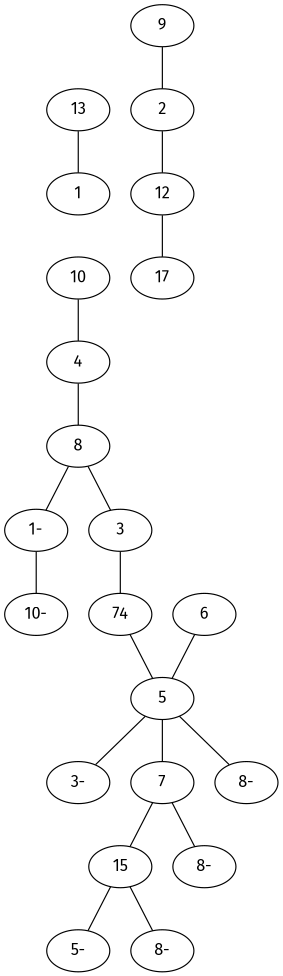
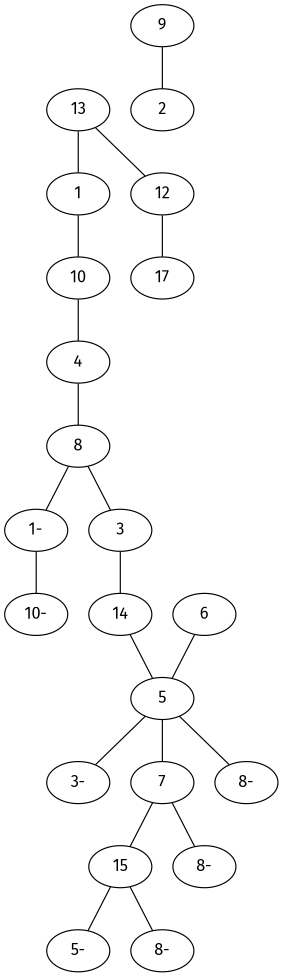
  graph {
    fontname="Fira Sans"
    node [fontname="Fira Sans"]
    edge [fontname="Fira Sans"]
    n1 [label=13]
    n2 [label=1]
    n3 [label=9]
    n4 [label=2]
    n5 [label=10]
    n6 [label=4]
    n7 [label=8]
    n8 [label="1-"]
    n9 [label=3]
    n10 [label="10-"]
-   n11 [label=74]
+   n11 [label=14]
    n12 [label=5]
    n13 [label=6]
    n14 [label="3-"]
    n15 [label=7]
    n16 [label="8-"]
    n17 [label=15]
    n18 [label="8-"]
    n19 [label="5-"]
    n20 [label="8-"]
    n21 [label=12]
    n22 [label=17]
    n1 -- n2
+   n2 -- n5
    n3 -- n4
-   n4 -- n21
+   n1 -- n21
    n5 -- n6
    n6 -- n7
    n7 -- n8
    n7 -- n9
    n8 -- n10
    n9 -- n11
    n11 -- n12
    n12 -- n14
    n12 -- n15
    n12 -- n16
    n13 -- n12
    n15 -- n17
    n15 -- n18
    n17 -- n19
    n17 -- n20
    n21 -- n22
  }
